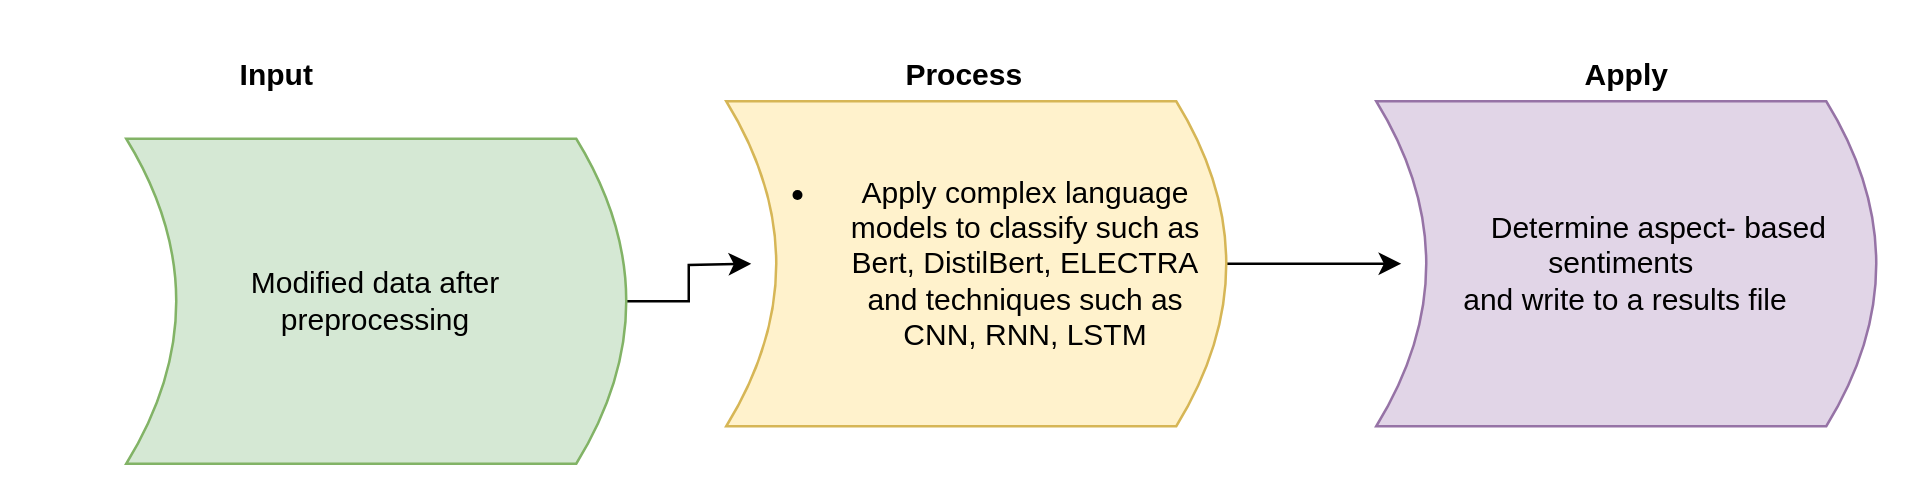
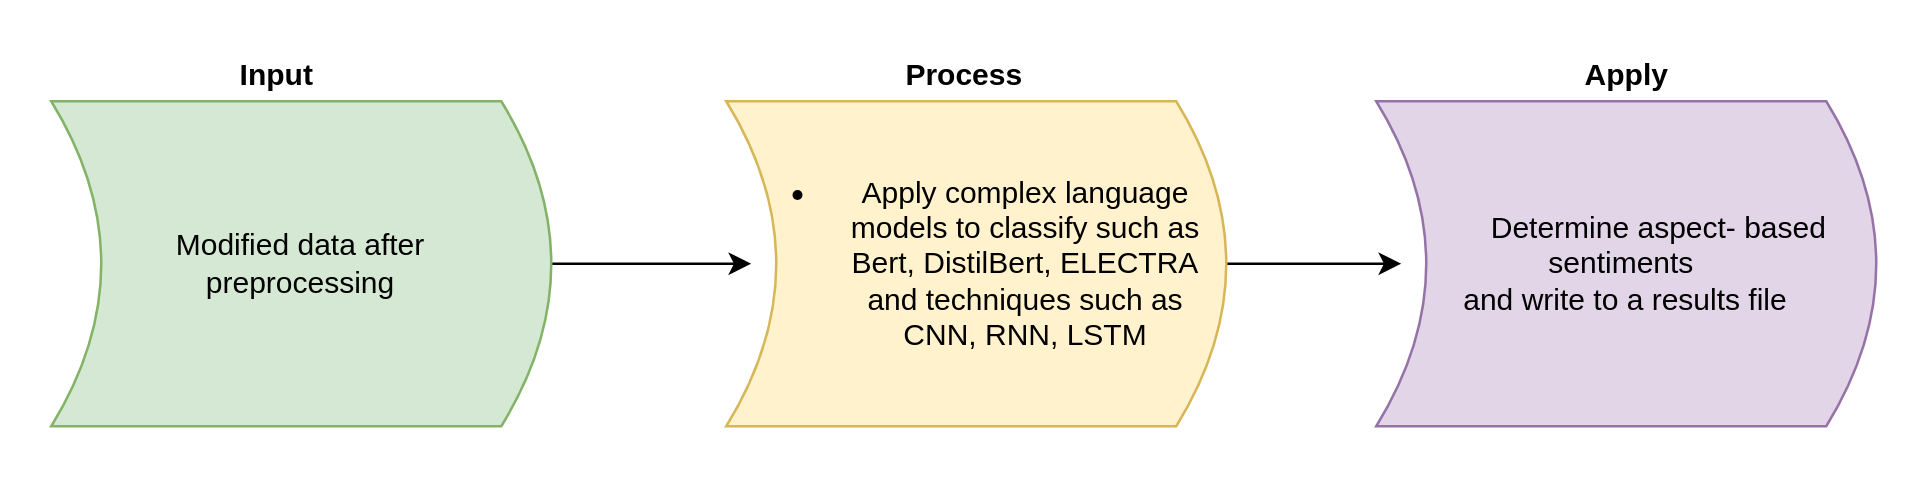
  <mxCell id="0" />
  <mxCell id="1" parent="0" />
  <mxCell id="2" style="edgeStyle=orthogonalEdgeStyle;rounded=0;orthogonalLoop=1;jettySize=auto;html=1;exitX=0;exitY=0.5;exitDx=0;exitDy=0;" parent="1" source="3" edge="1"><mxGeometry relative="1" as="geometry"><mxPoint x="300" y="105" as="targetPoint" /></mxGeometry></mxCell>
- <mxCell id="3" value="Modified data after&lt;br&gt;preprocessing" style="shape=dataStorage;whiteSpace=wrap;html=1;fixedSize=1;direction=west;fillColor=#d5e8d4;strokeColor=#82b366;" parent="1" vertex="1"><mxGeometry x="50" y="55" width="200" height="130" as="geometry" /></mxCell>
+ <mxCell id="3" value="Modified data after&lt;br&gt;preprocessing" style="shape=dataStorage;whiteSpace=wrap;html=1;fixedSize=1;direction=west;fillColor=#d5e8d4;strokeColor=#82b366;" parent="1" vertex="1"><mxGeometry x="20" y="40" width="200" height="130" as="geometry" /></mxCell>
  <mxCell id="4" value="&lt;span style=&quot;white-space: pre&quot;&gt;&#09;&lt;/span&gt;Determine aspect- based sentiments&amp;nbsp;&lt;br&gt;and write to a results file" style="shape=dataStorage;whiteSpace=wrap;html=1;fixedSize=1;direction=west;fillColor=#e1d5e7;strokeColor=#9673a6;" parent="1" vertex="1"><mxGeometry x="550" y="40" width="200" height="130" as="geometry" /></mxCell>
  <mxCell id="5" style="edgeStyle=orthogonalEdgeStyle;rounded=0;orthogonalLoop=1;jettySize=auto;html=1;exitX=0;exitY=0.5;exitDx=0;exitDy=0;entryX=0.95;entryY=0.5;entryDx=0;entryDy=0;entryPerimeter=0;" parent="1" source="6" target="4" edge="1"><mxGeometry relative="1" as="geometry" /></mxCell>
  <mxCell id="6" value="&lt;ul&gt;&lt;li&gt;Apply complex language models to classify such as Bert, DistilBert, ELECTRA and&amp;nbsp;techniques such as CNN, RNN, LSTM&lt;/li&gt;&lt;/ul&gt;" style="shape=dataStorage;whiteSpace=wrap;html=1;fixedSize=1;direction=west;fillColor=#fff2cc;strokeColor=#d6b656;" parent="1" vertex="1"><mxGeometry x="290" y="40" width="200" height="130" as="geometry" /></mxCell>
  <mxCell id="7" value="Process&lt;span style=&quot;color: rgba(0 , 0 , 0 , 0) ; font-family: monospace ; font-size: 0px&quot;&gt;%3CmxGraphModel%3E%3Croot%3E%3CmxCell%20id%3D%220%22%2F%3E%3CmxCell%20id%3D%221%22%20parent%3D%220%22%2F%3E%3CmxCell%20id%3D%222%22%20value%3D%22%22%20style%3D%22shape%3DdataStorage%3BwhiteSpace%3Dwrap%3Bhtml%3D1%3BfixedSize%3D1%3Bdirection%3Dwest%3B%22%20vertex%3D%221%22%20parent%3D%221%22%3E%3CmxGeometry%20x%3D%2270%22%20y%3D%2280%22%20width%3D%22200%22%20height%3D%22130%22%20as%3D%22geometry%22%2F%3E%3C%2FmxCell%3E%3C%2Froot%3E%3C%2FmxGraphModel%3E&lt;/span&gt;" style="text;html=1;align=center;verticalAlign=middle;resizable=0;points=[];autosize=1;fontStyle=1" parent="1" vertex="1"><mxGeometry x="355" y="20" width="60" height="20" as="geometry" /></mxCell>
  <mxCell id="8" value="Apply" style="text;html=1;align=center;verticalAlign=middle;resizable=0;points=[];autosize=1;strokeColor=none;fillColor=none;fontStyle=1" parent="1" vertex="1"><mxGeometry x="625" y="20" width="50" height="20" as="geometry" /></mxCell>
  <mxCell id="9" value="Input" style="text;html=1;align=center;verticalAlign=middle;resizable=0;points=[];autosize=1;fontStyle=1" parent="1" vertex="1"><mxGeometry x="85" y="20" width="50" height="20" as="geometry" /></mxCell>
